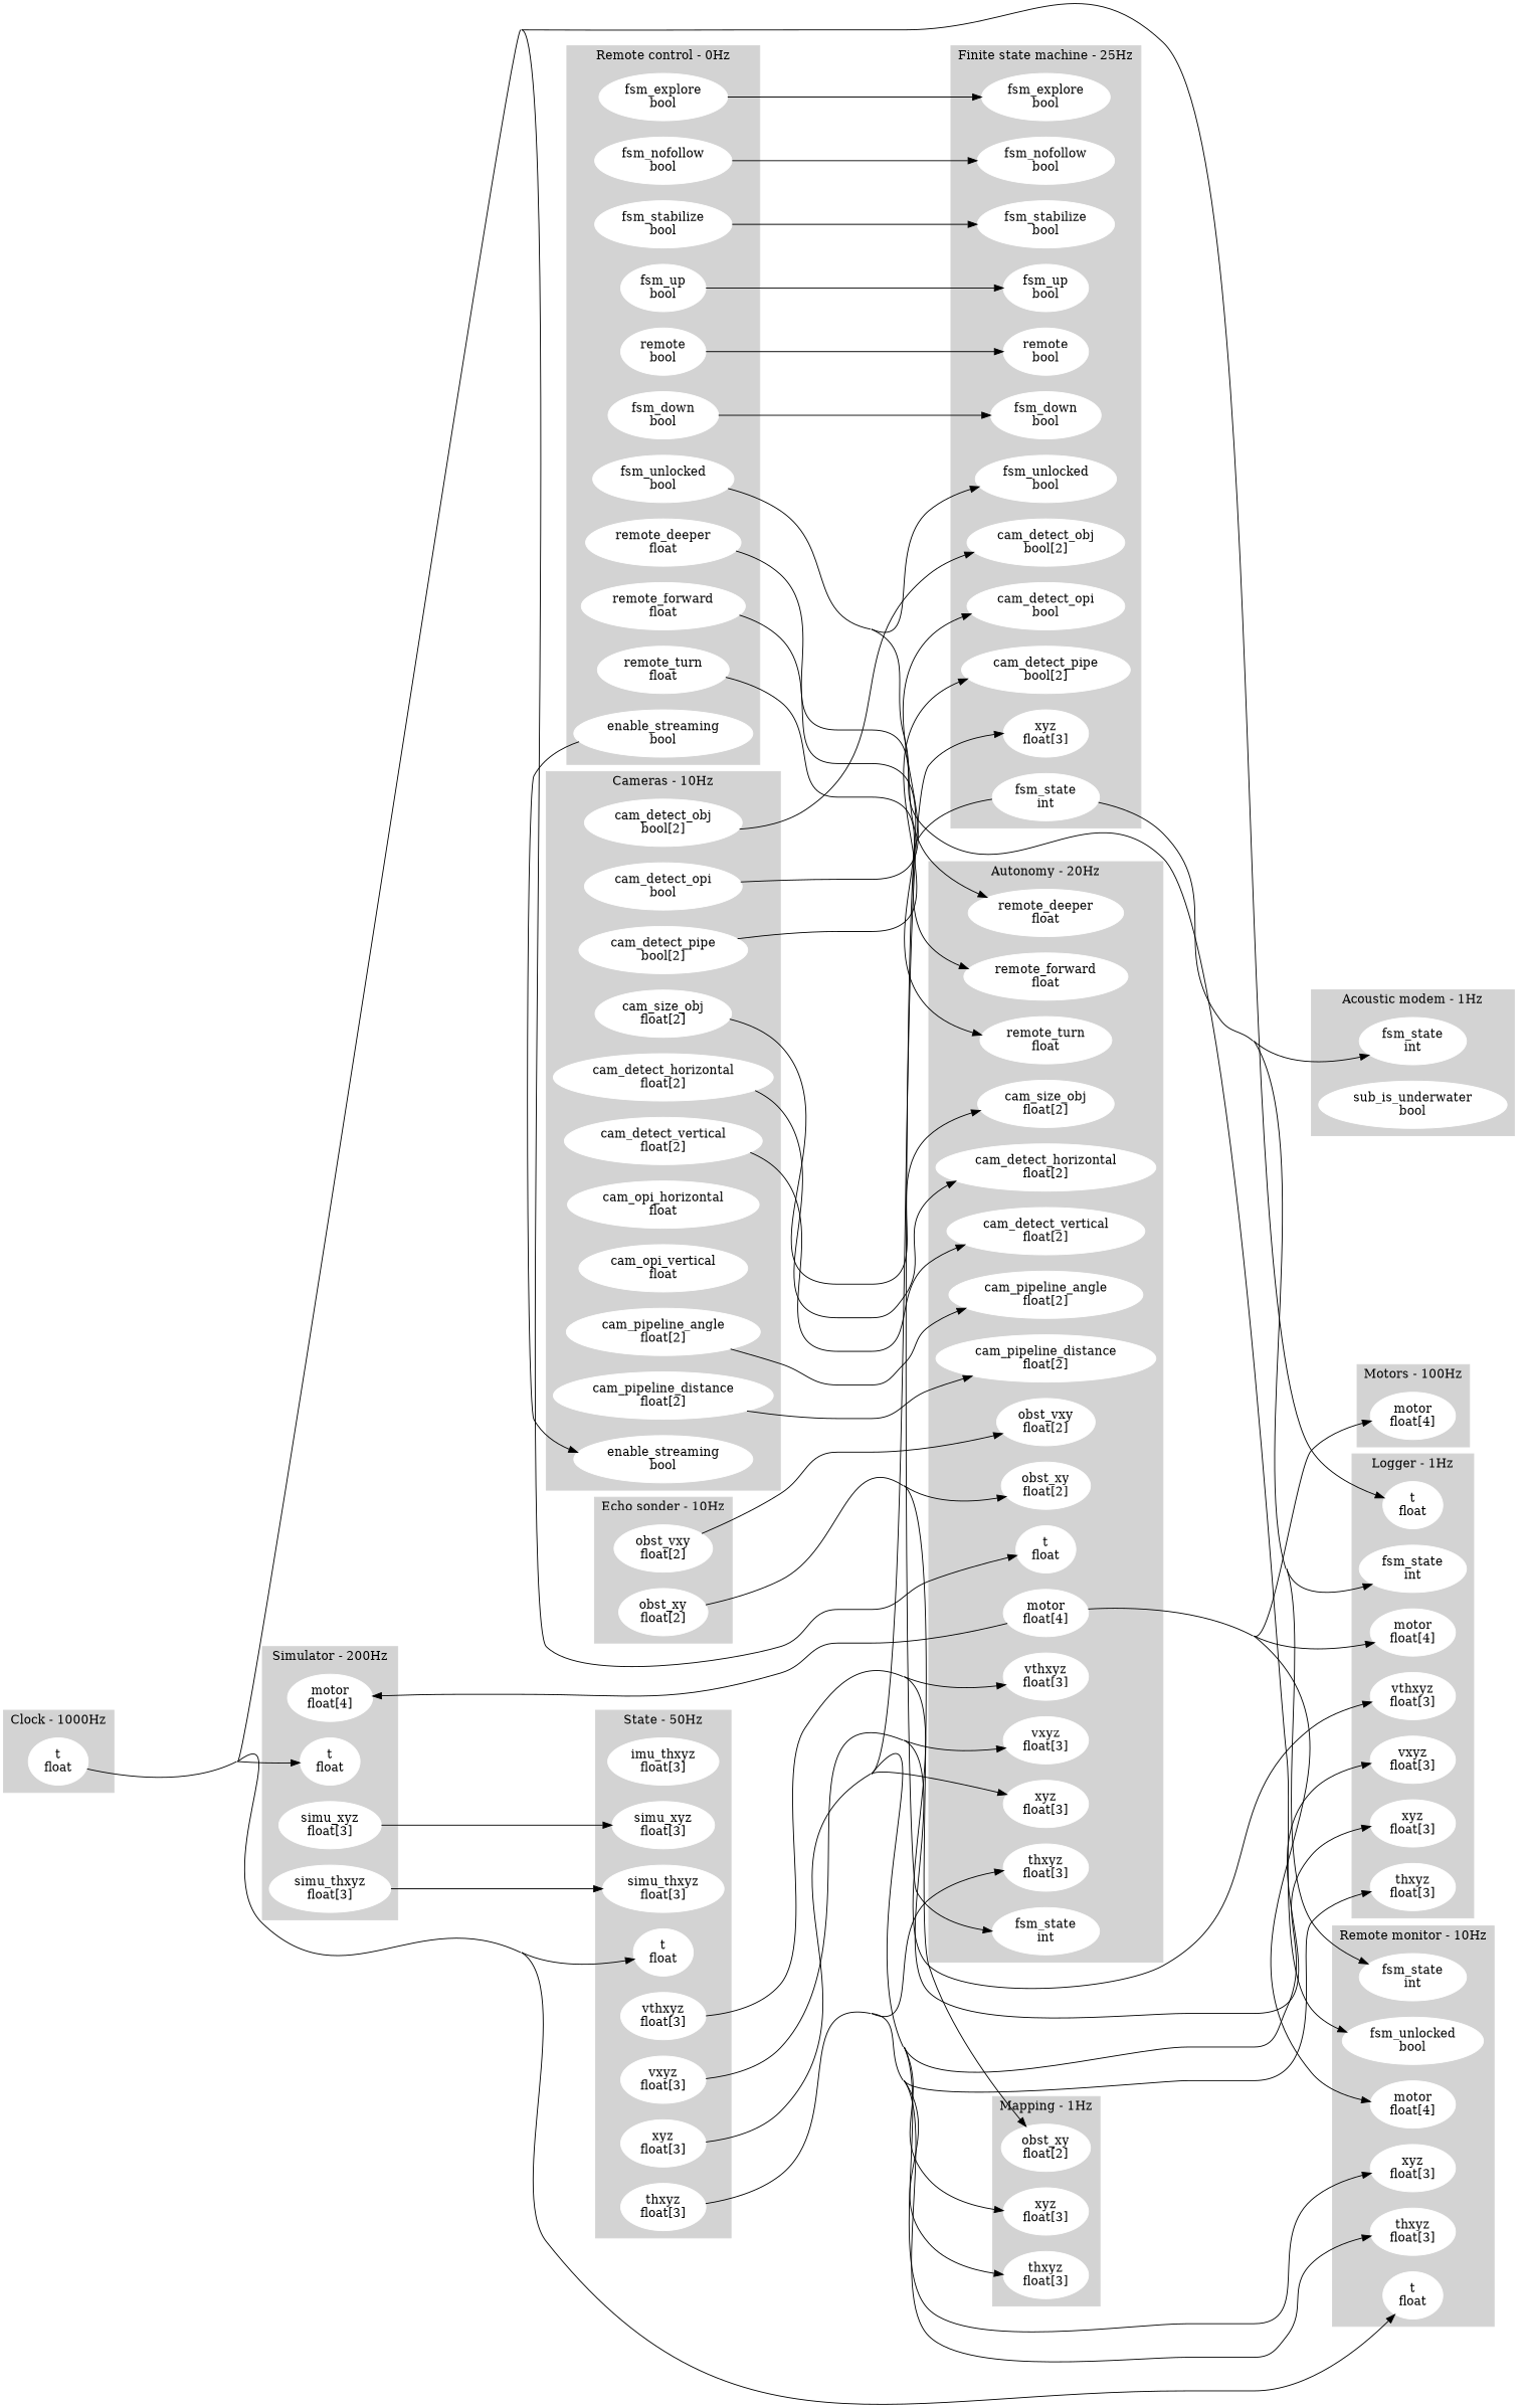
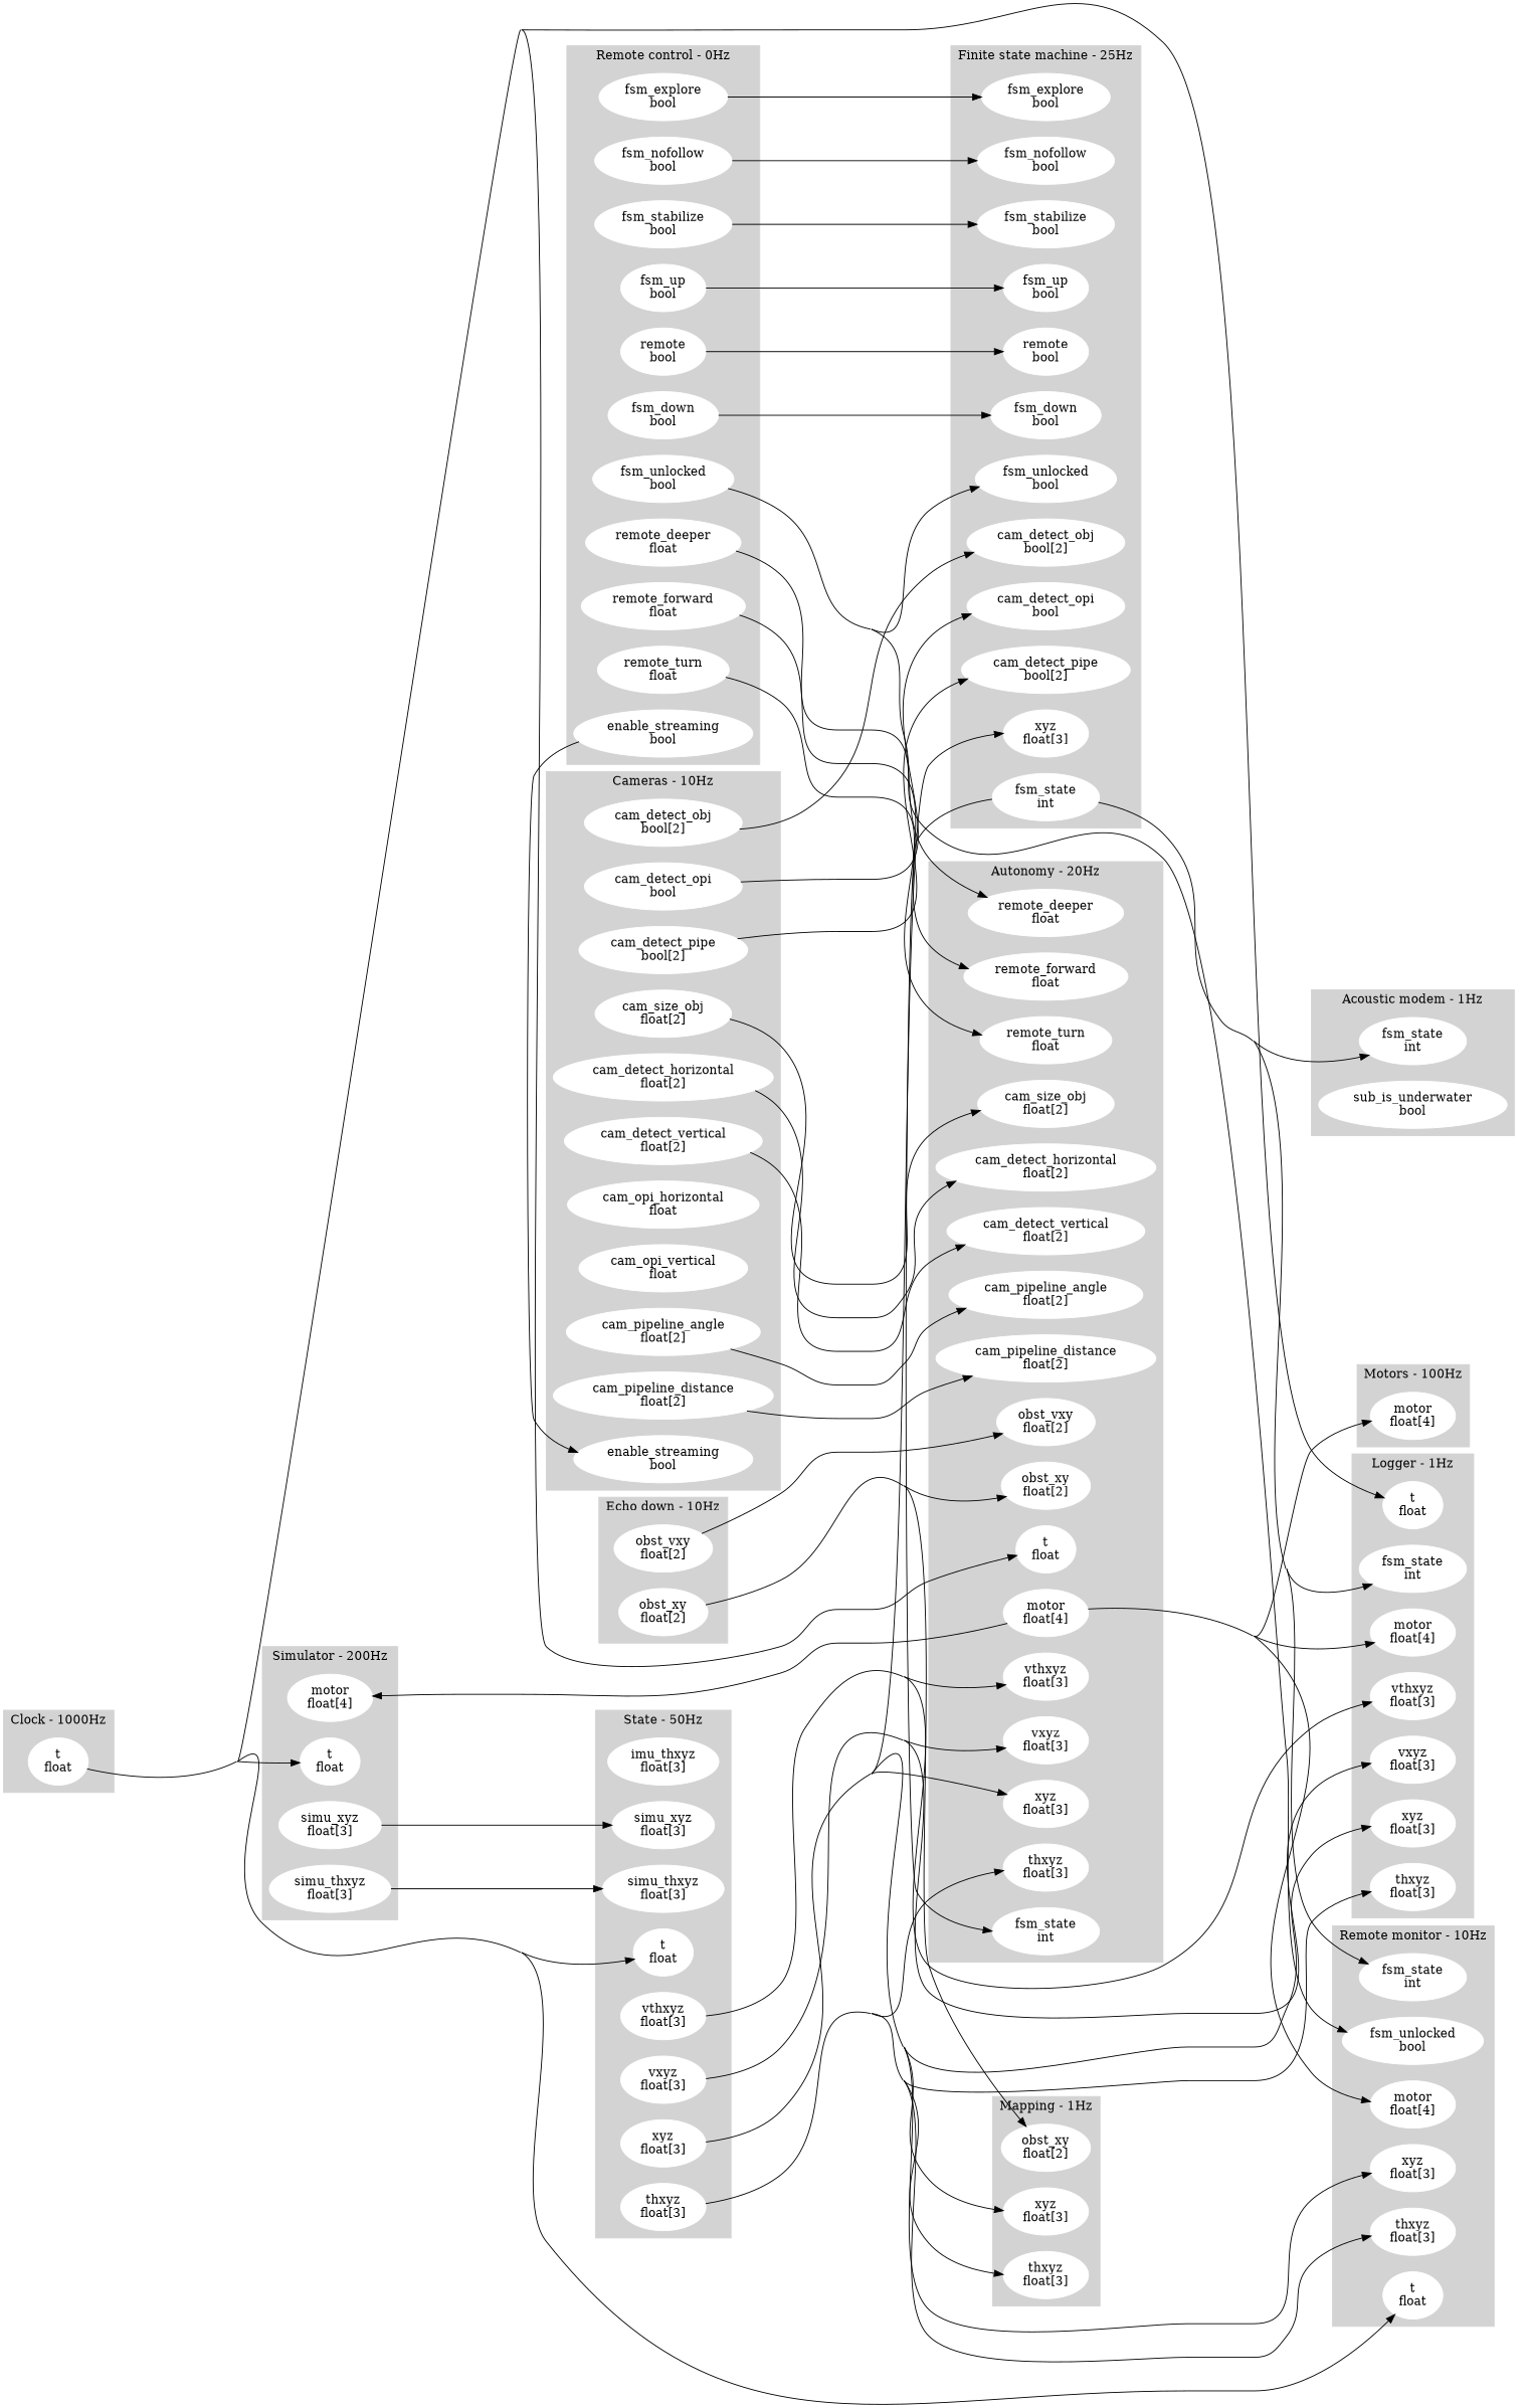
  digraph {
    concentrate=true
    rankdir=LR
    node [color=white style=filled]
    edge [minlen=5]
    n1 [label="fsm_state\nint"]
    n2 [label="sub_is_underwater\nbool"]
    n3 [label="cam_detect_horizontal\nfloat[2]"]
    n4 [label="cam_detect_vertical\nfloat[2]"]
    n5 [label="cam_pipeline_angle\nfloat[2]"]
    n6 [label="cam_pipeline_distance\nfloat[2]"]
    n7 [label="cam_size_obj\nfloat[2]"]
    n8 [label="fsm_state\nint"]
    n9 [label="obst_vxy\nfloat[2]"]
    n10 [label="obst_xy\nfloat[2]"]
    n11 [label="remote_deeper\nfloat"]
    n12 [label="remote_forward\nfloat"]
    n13 [label="remote_turn\nfloat"]
    n14 [label="t\nfloat"]
    n15 [label="thxyz\nfloat[3]"]
    n16 [label="vthxyz\nfloat[3]"]
    n17 [label="vxyz\nfloat[3]"]
    n18 [label="xyz\nfloat[3]"]
    n19 [label="motor\nfloat[4]"]
    n20 [label="enable_streaming\nbool"]
    n21 [label="cam_detect_horizontal\nfloat[2]"]
    n22 [label="cam_detect_obj\nbool[2]"]
    n23 [label="cam_detect_opi\nbool"]
    n24 [label="cam_detect_pipe\nbool[2]"]
    n25 [label="cam_detect_vertical\nfloat[2]"]
    n26 [label="cam_opi_horizontal\nfloat"]
    n27 [label="cam_opi_vertical\nfloat"]
    n28 [label="cam_pipeline_angle\nfloat[2]"]
    n29 [label="cam_pipeline_distance\nfloat[2]"]
    n30 [label="cam_size_obj\nfloat[2]"]
    n31 [label="t\nfloat"]
    n32 [label="obst_vxy\nfloat[2]"]
    n33 [label="obst_xy\nfloat[2]"]
    n34 [label="fsm_state\nint"]
    n35 [label="motor\nfloat[4]"]
    n36 [label="t\nfloat"]
    n37 [label="thxyz\nfloat[3]"]
    n38 [label="vthxyz\nfloat[3]"]
    n39 [label="vxyz\nfloat[3]"]
    n40 [label="xyz\nfloat[3]"]
    n41 [label="obst_xy\nfloat[2]"]
    n42 [label="thxyz\nfloat[3]"]
    n43 [label="xyz\nfloat[3]"]
    n44 [label="motor\nfloat[4]"]
    n45 [label="enable_streaming\nbool"]
    n46 [label="fsm_down\nbool"]
    n47 [label="fsm_explore\nbool"]
    n48 [label="fsm_nofollow\nbool"]
    n49 [label="fsm_stabilize\nbool"]
    n50 [label="fsm_unlocked\nbool"]
    n51 [label="fsm_up\nbool"]
    n52 [label="remote\nbool"]
    n53 [label="remote_deeper\nfloat"]
    n54 [label="remote_forward\nfloat"]
    n55 [label="remote_turn\nfloat"]
    n56 [label="fsm_state\nint"]
    n57 [label="fsm_unlocked\nbool"]
    n58 [label="motor\nfloat[4]"]
    n59 [label="t\nfloat"]
    n60 [label="thxyz\nfloat[3]"]
    n61 [label="xyz\nfloat[3]"]
    n62 [label="motor\nfloat[4]"]
    n63 [label="t\nfloat"]
    n64 [label="simu_thxyz\nfloat[3]"]
    n65 [label="simu_xyz\nfloat[3]"]
    n66 [label="imu_thxyz\nfloat[3]"]
    n67 [label="simu_thxyz\nfloat[3]"]
    n68 [label="simu_xyz\nfloat[3]"]
    n69 [label="t\nfloat"]
    n70 [label="thxyz\nfloat[3]"]
    n71 [label="vthxyz\nfloat[3]"]
    n72 [label="vxyz\nfloat[3]"]
    n73 [label="xyz\nfloat[3]"]
    n74 [label="cam_detect_obj\nbool[2]"]
    n75 [label="cam_detect_opi\nbool"]
    n76 [label="cam_detect_pipe\nbool[2]"]
    n77 [label="fsm_down\nbool"]
    n78 [label="fsm_explore\nbool"]
    n79 [label="fsm_nofollow\nbool"]
    n80 [label="fsm_stabilize\nbool"]
    n81 [label="fsm_unlocked\nbool"]
    n82 [label="fsm_up\nbool"]
    n83 [label="remote\nbool"]
    n84 [label="xyz\nfloat[3]"]
    n85 [label="fsm_state\nint"]
    subgraph cluster_1 {
      color=lightgrey
      label="Acoustic modem - 1Hz"
      style=filled
      n1
      n2
    }
    subgraph cluster_2 {
      color=lightgrey
      label="Autonomy - 20Hz"
      style=filled
      n3
      n4
      n5
      n6
      n7
      n8
      n9
      n10
      n11
      n12
      n13
      n14
      n15
      n16
      n17
      n18
      n19
    }
    subgraph cluster_3 {
      color=lightgrey
      label="Cameras - 10Hz"
      style=filled
      n20
      n21
      n22
      n23
      n24
      n25
      n26
      n27
      n28
      n29
      n30
    }
    subgraph cluster_4 {
      color=lightgrey
      label="Clock - 1000Hz"
      style=filled
      n31
    }
    subgraph cluster_5 {
      color=lightgrey
-     label="Echo sonder - 10Hz"
+     label="Echo down - 10Hz"
      style=filled
      n32
      n33
    }
    subgraph cluster_6 {
      color=lightgrey
      label="Logger - 1Hz"
      style=filled
      n34
      n35
      n36
      n37
      n38
      n39
      n40
    }
    subgraph cluster_7 {
      color=lightgrey
      label="Mapping - 1Hz"
      style=filled
      n41
      n42
      n43
    }
    subgraph cluster_8 {
      color=lightgrey
      label="Motors - 100Hz"
      style=filled
      n44
    }
    subgraph cluster_9 {
      color=lightgrey
      label="Remote control - 0Hz"
      style=filled
      n45
      n46
      n47
      n48
      n49
      n50
      n51
      n52
      n53
      n54
      n55
    }
    subgraph cluster_10 {
      color=lightgrey
      label="Remote monitor - 10Hz"
      style=filled
      n56
      n57
      n58
      n59
      n60
      n61
    }
    subgraph cluster_11 {
      color=lightgrey
      label="Simulator - 200Hz"
      style=filled
      n62
      n63
      n64
      n65
    }
    subgraph cluster_12 {
      color=lightgrey
      label="State - 50Hz"
      style=filled
      n66
      n67
      n68
      n69
      n70
      n71
      n72
      n73
    }
    subgraph cluster_13 {
      color=lightgrey
      label="Finite state machine - 25Hz"
      style=filled
      n74
      n75
      n76
      n77
      n78
      n79
      n80
      n81
      n82
      n83
      n84
      n85
    }
    subgraph cluster_14 {
      color=lightgrey
      label="Subscriber - 25Hz"
      style=filled
    }
    n19 -> n35
    n19 -> n44
    n19 -> n58
    n19 -> n62
    n21 -> n3
    n22 -> n74
    n23 -> n75
    n24 -> n76
    n25 -> n4
    n28 -> n5
    n29 -> n6
    n30 -> n7
    n31 -> n14
    n31 -> n36
    n31 -> n59
    n31 -> n63
    n31 -> n69
    n32 -> n9
    n33 -> n10
    n33 -> n41
    n45 -> n20
    n46 -> n77
    n47 -> n78
    n48 -> n79
    n49 -> n80
    n50 -> n57
    n50 -> n81
    n51 -> n82
    n52 -> n83
    n53 -> n11
    n54 -> n12
    n55 -> n13
    n64 -> n67
    n65 -> n68
    n70 -> n15
    n70 -> n37
    n70 -> n42
    n70 -> n60
    n71 -> n16
    n71 -> n38
    n72 -> n17
    n72 -> n39
    n73 -> n18
    n73 -> n40
    n73 -> n43
    n73 -> n61
    n73 -> n84
    n85 -> n1
    n85 -> n8
    n85 -> n34
    n85 -> n56
  }
